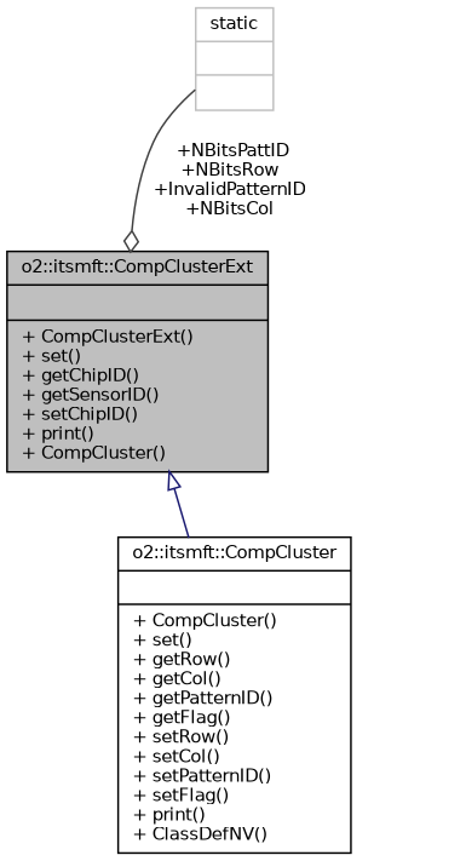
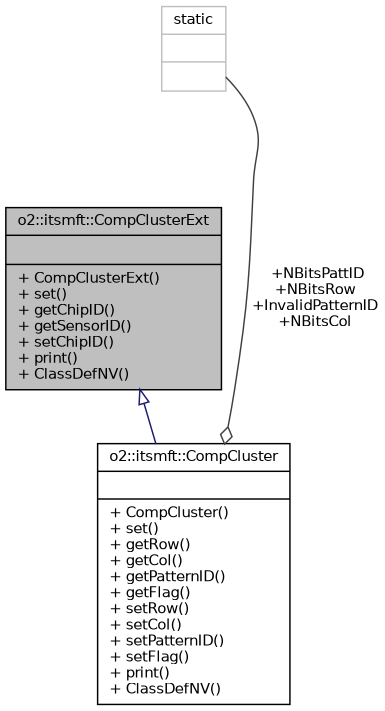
  digraph {
    node [color=black fontname=Helvetica fontsize=10 shape=record]
    edge [fontname=Helvetica fontsize=10 labelfontname=Helvetica labelfontsize=10 style=solid]
-   n1 [fillcolor=grey75 fontcolor=black height=0.2 label="{o2::itsmft::CompClusterExt\n||+ CompClusterExt()\l+ set()\l+ getChipID()\l+ getSensorID()\l+ setChipID()\l+ print()\l+ CompCluster()\l}" style=filled width=0.4]
+   n1 [fillcolor=grey75 fontcolor=black height=0.2 label="{o2::itsmft::CompClusterExt\n||+ CompClusterExt()\l+ set()\l+ getChipID()\l+ getSensorID()\l+ setChipID()\l+ print()\l+ ClassDefNV()\l}" style=filled width=0.4]
    n2 [height=0.2 label="{o2::itsmft::CompCluster\n||+ CompCluster()\l+ set()\l+ getRow()\l+ getCol()\l+ getPatternID()\l+ getFlag()\l+ setRow()\l+ setCol()\l+ setPatternID()\l+ setFlag()\l+ print()\l+ ClassDefNV()\l}" width=0.4]
    n3 [color=grey75 height=0.2 label="{static\n||}" width=0.4]
    n1 -> n2 [arrowtail=onormal color=midnightblue dir=back]
-   n3 -> n1 [arrowhead=odiamond color=grey25 label=" +NBitsPattID\n+NBitsRow\n+InvalidPatternID\n+NBitsCol"]
+   n3 -> n2 [arrowhead=odiamond color=grey25 label=" +NBitsPattID\n+NBitsRow\n+InvalidPatternID\n+NBitsCol"]
  }
